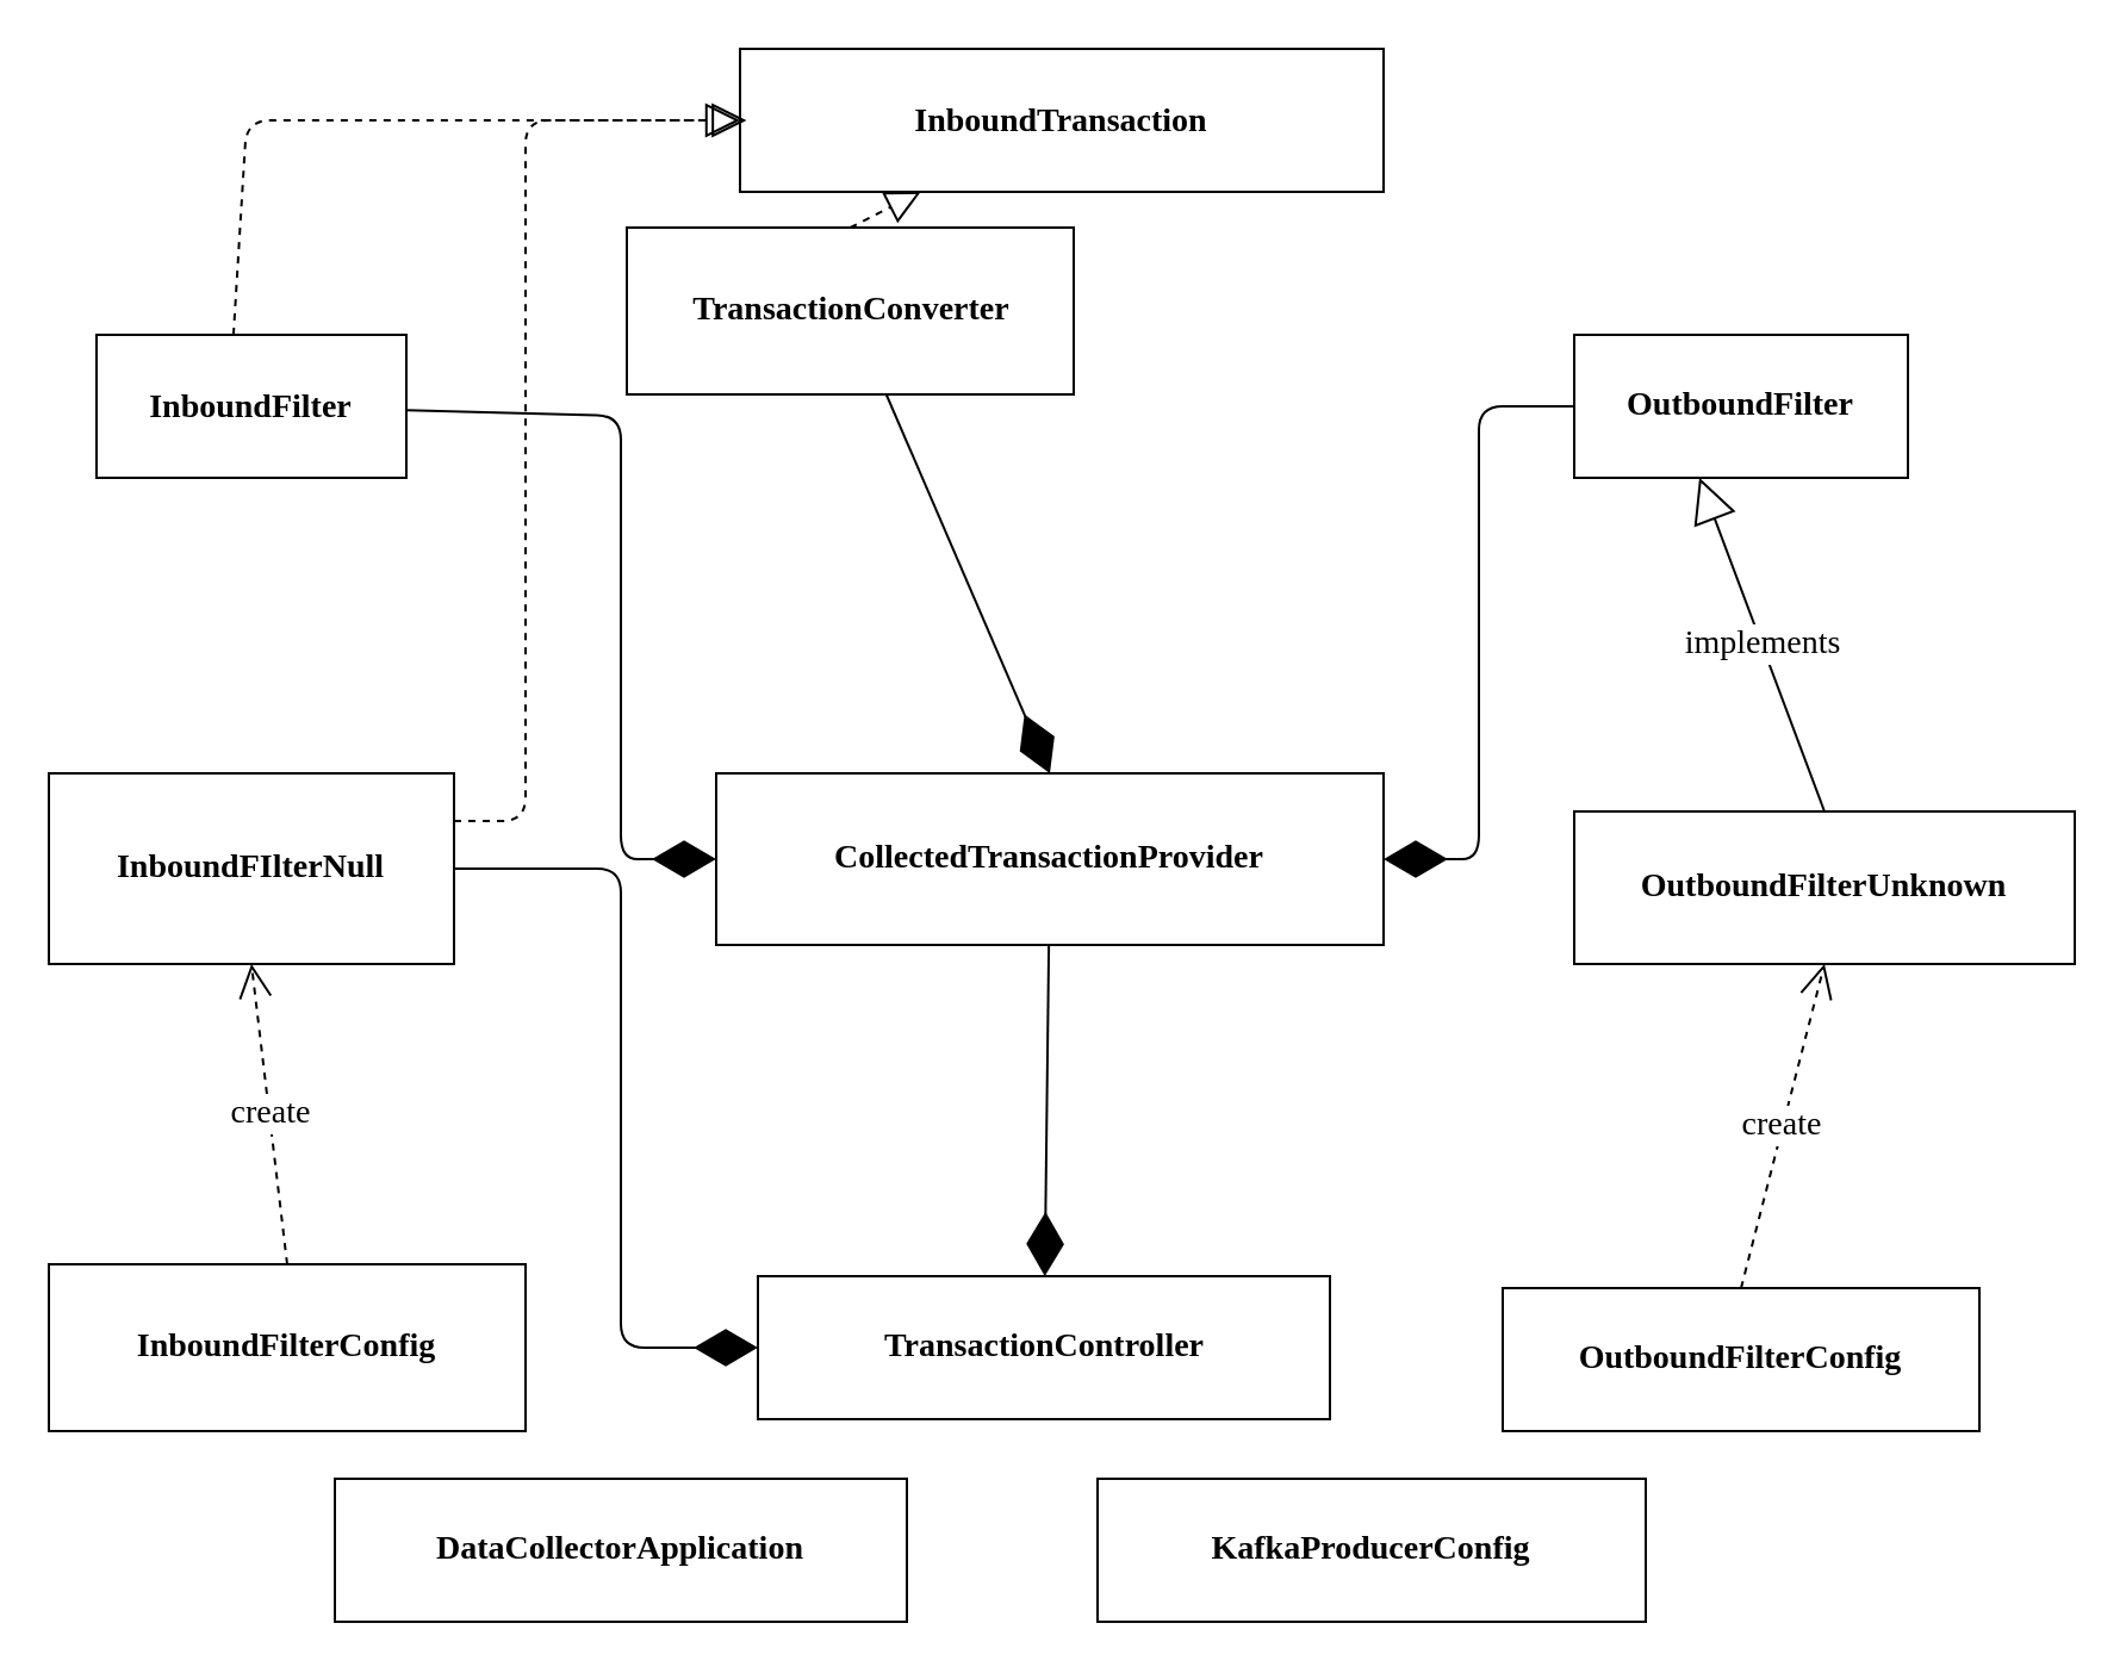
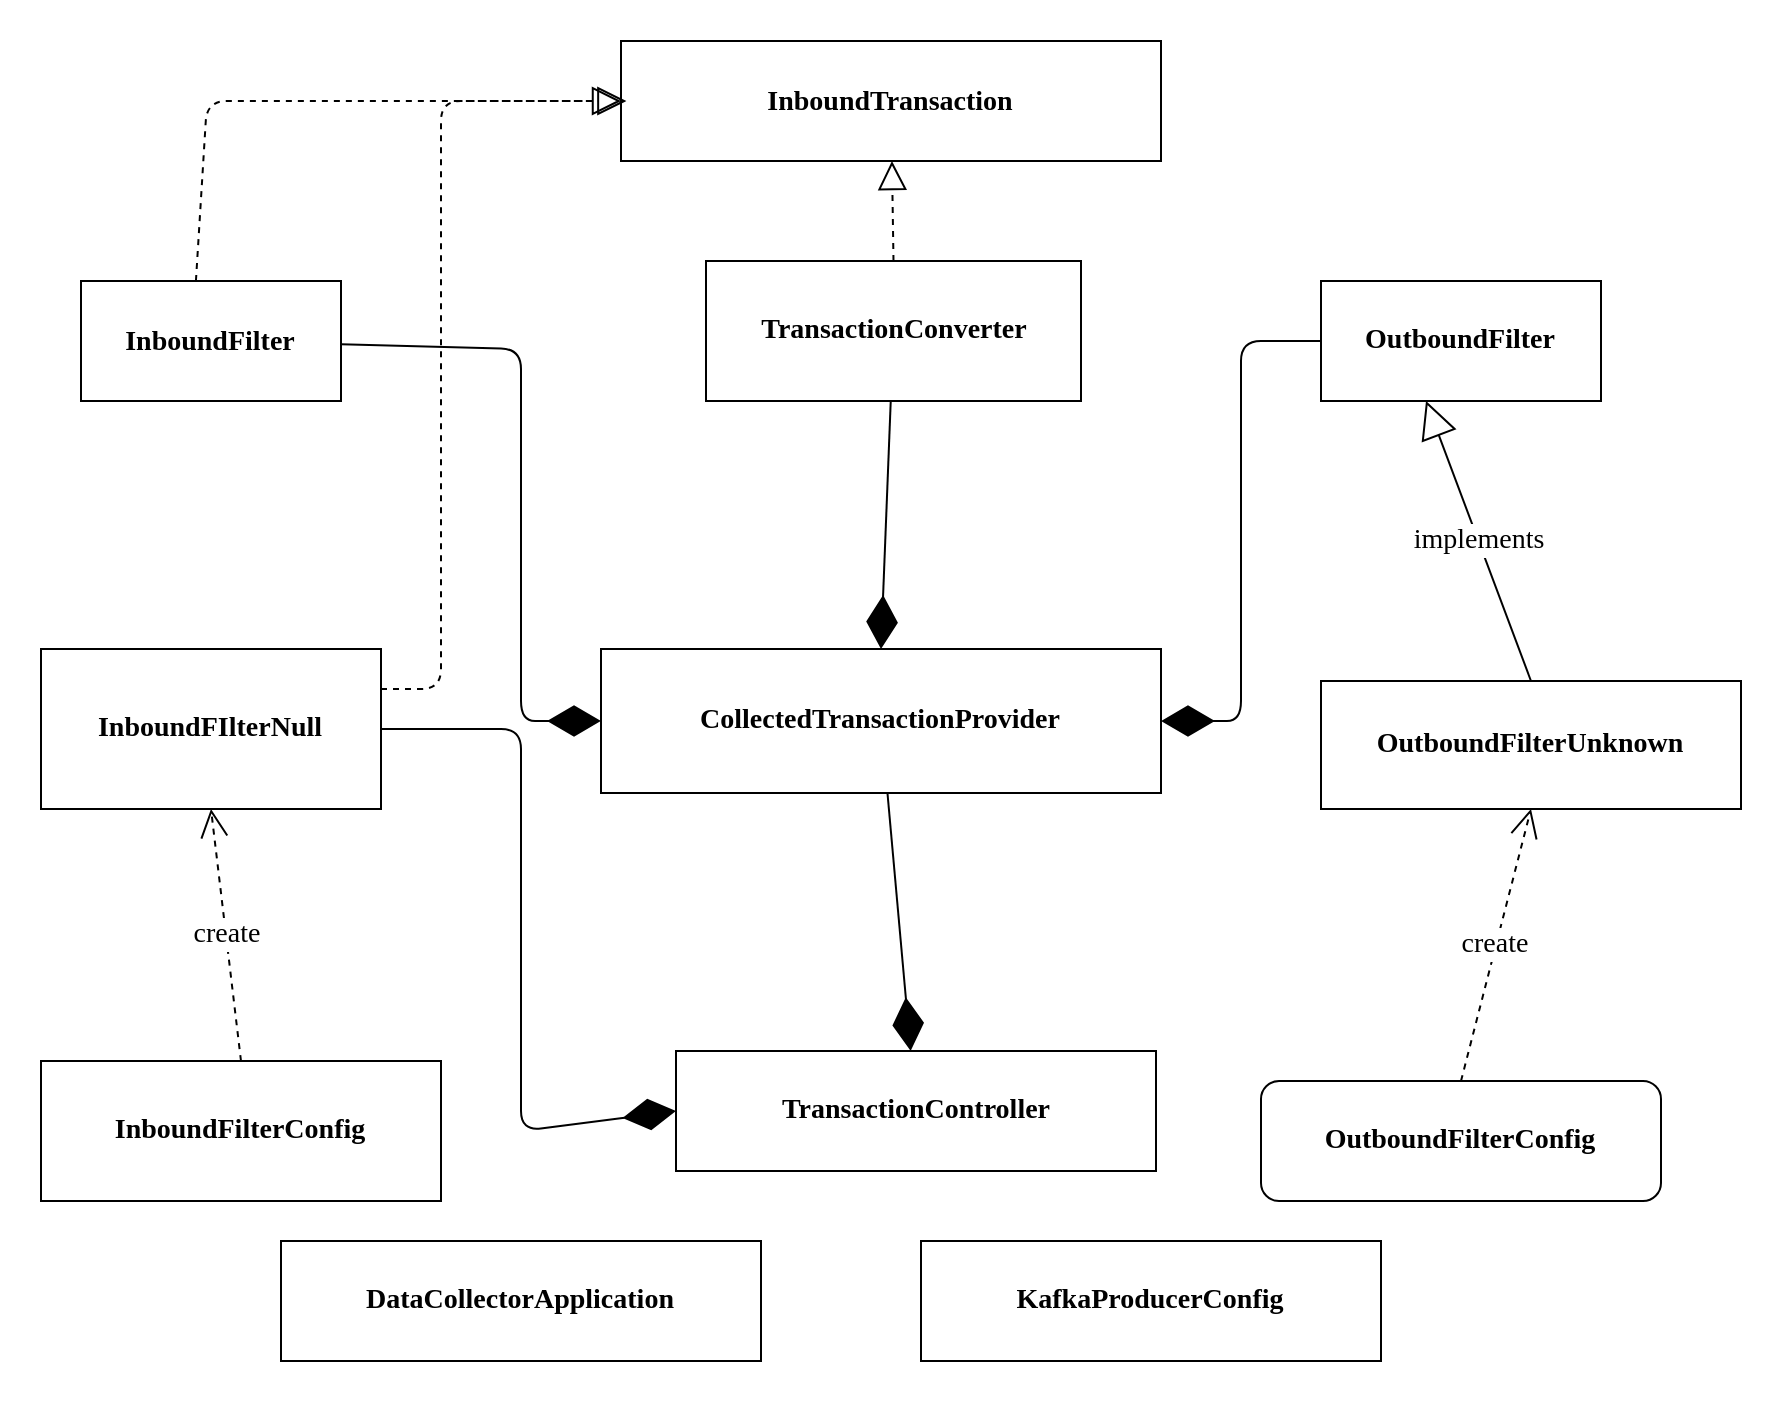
  <mxCell id="0" />
  <mxCell id="1" parent="0" />
  <mxCell id="2" value="&lt;p style=&quot;margin: 4px 0px 0px; font-size: 14px;&quot;&gt;&lt;font data-font-src=&quot;https://fonts.googleapis.com/css?family=Fira+Code&quot; style=&quot;font-size: 14px;&quot; face=&quot;Fira Code&quot;&gt;&lt;br style=&quot;font-size: 14px;&quot;&gt;&lt;span style=&quot;font-size: 14px;&quot;&gt;InboundTransaction&lt;/span&gt;&lt;/font&gt;&lt;/p&gt;" style="verticalAlign=middle;align=center;overflow=fill;fontSize=14;fontFamily=Helvetica;html=1;fontStyle=1" vertex="1" parent="1"><mxGeometry x="310" y="20" width="270" height="60" as="geometry" /></mxCell>
  <mxCell id="3" value="&lt;font face=&quot;Fira Code&quot; data-font-src=&quot;https://fonts.googleapis.com/css?family=Fira+Code&quot; style=&quot;font-size: 14px;&quot;&gt;InboundFilter&lt;/font&gt;" style="rounded=0;whiteSpace=wrap;html=1;fontSize=14;fontStyle=1" vertex="1" parent="1"><mxGeometry x="40" y="140" width="130" height="60" as="geometry" /></mxCell>
- <mxCell id="4" value="TransactionConverter" style="rounded=0;whiteSpace=wrap;html=1;fontSize=14;fontFamily=Fira Code;fontSource=https%3A%2F%2Ffonts.googleapis.com%2Fcss%3Ffamily%3DFira%2BCode;fontStyle=1" vertex="1" parent="1"><mxGeometry x="262.5" y="95" width="187.5" height="70" as="geometry" /></mxCell>
+ <mxCell id="4" value="TransactionConverter" style="rounded=0;whiteSpace=wrap;html=1;fontSize=14;fontFamily=Fira Code;fontSource=https%3A%2F%2Ffonts.googleapis.com%2Fcss%3Ffamily%3DFira%2BCode;fontStyle=1" vertex="1" parent="1"><mxGeometry x="352.5" y="130" width="187.5" height="70" as="geometry" /></mxCell>
  <mxCell id="5" value="&lt;b style=&quot;font-size: 14px;&quot;&gt;OutboundFilter&lt;/b&gt;" style="rounded=0;whiteSpace=wrap;html=1;fontFamily=Fira Code;fontSource=https%3A%2F%2Ffonts.googleapis.com%2Fcss%3Ffamily%3DFira%2BCode;fontSize=14;" vertex="1" parent="1"><mxGeometry x="660" y="140" width="140" height="60" as="geometry" /></mxCell>
  <mxCell id="6" value="InboundFIlterNull" style="rounded=0;whiteSpace=wrap;html=1;fontFamily=Fira Code;fontSource=https%3A%2F%2Ffonts.googleapis.com%2Fcss%3Ffamily%3DFira%2BCode;fontSize=14;fontStyle=1" vertex="1" parent="1"><mxGeometry x="20" y="324" width="170" height="80" as="geometry" /></mxCell>
  <mxCell id="7" value="CollectedTransactionProvider" style="rounded=0;whiteSpace=wrap;html=1;fontFamily=Fira Code;fontSource=https%3A%2F%2Ffonts.googleapis.com%2Fcss%3Ffamily%3DFira%2BCode;fontSize=14;fontStyle=1" vertex="1" parent="1"><mxGeometry x="300" y="324" width="280" height="72" as="geometry" /></mxCell>
  <mxCell id="8" value="OutboundFilterUnknown" style="rounded=0;whiteSpace=wrap;html=1;fontFamily=Fira Code;fontSource=https%3A%2F%2Ffonts.googleapis.com%2Fcss%3Ffamily%3DFira%2BCode;fontSize=14;fontStyle=1" vertex="1" parent="1"><mxGeometry x="660" y="340" width="210" height="64" as="geometry" /></mxCell>
  <mxCell id="9" value="InboundFilterConfig" style="rounded=0;whiteSpace=wrap;html=1;fontFamily=Fira Code;fontSource=https%3A%2F%2Ffonts.googleapis.com%2Fcss%3Ffamily%3DFira%2BCode;fontSize=14;fontStyle=1" vertex="1" parent="1"><mxGeometry x="20" y="530" width="200" height="70" as="geometry" /></mxCell>
- <mxCell id="10" value="TransactionController" style="rounded=0;whiteSpace=wrap;html=1;fontFamily=Fira Code;fontSource=https%3A%2F%2Ffonts.googleapis.com%2Fcss%3Ffamily%3DFira%2BCode;fontSize=14;fontStyle=1" vertex="1" parent="1"><mxGeometry x="317.5" y="535" width="240" height="60" as="geometry" /></mxCell>
- <mxCell id="11" value="OutboundFilterConfig" style="rounded=0;whiteSpace=wrap;html=1;fontFamily=Fira Code;fontSource=https%3A%2F%2Ffonts.googleapis.com%2Fcss%3Ffamily%3DFira%2BCode;fontSize=14;fontStyle=1" vertex="1" parent="1"><mxGeometry x="630" y="540" width="200" height="60" as="geometry" /></mxCell>
+ <mxCell id="10" value="TransactionController" style="rounded=0;whiteSpace=wrap;html=1;fontFamily=Fira Code;fontSource=https%3A%2F%2Ffonts.googleapis.com%2Fcss%3Ffamily%3DFira%2BCode;fontSize=14;fontStyle=1" vertex="1" parent="1"><mxGeometry x="337.5" y="525" width="240" height="60" as="geometry" /></mxCell>
+ <mxCell id="11" value="OutboundFilterConfig" style="whiteSpace=wrap;html=1;fontFamily=Fira Code;fontSource=https%3A%2F%2Ffonts.googleapis.com%2Fcss%3Ffamily%3DFira%2BCode;fontSize=14;fontStyle=1;rounded=1;" vertex="1" parent="1"><mxGeometry x="630" y="540" width="200" height="60" as="geometry" /></mxCell>
  <mxCell id="12" value="DataCollectorApplication" style="rounded=0;whiteSpace=wrap;html=1;fontFamily=Fira Code;fontSource=https%3A%2F%2Ffonts.googleapis.com%2Fcss%3Ffamily%3DFira%2BCode;fontSize=14;fontStyle=1" vertex="1" parent="1"><mxGeometry x="140" y="620" width="240" height="60" as="geometry" /></mxCell>
  <mxCell id="13" value="KafkaProducerConfig" style="rounded=0;whiteSpace=wrap;html=1;fontFamily=Fira Code;fontSource=https%3A%2F%2Ffonts.googleapis.com%2Fcss%3Ffamily%3DFira%2BCode;fontSize=14;fontStyle=1" vertex="1" parent="1"><mxGeometry x="460" y="620" width="230" height="60" as="geometry" /></mxCell>
  <mxCell id="14" value="create" style="endArrow=open;endSize=12;dashed=1;html=1;fontFamily=Fira Code;fontSource=https%3A%2F%2Ffonts.googleapis.com%2Fcss%3Ffamily%3DFira%2BCode;fontSize=14;exitX=0.5;exitY=0;exitDx=0;exitDy=0;entryX=0.5;entryY=1;entryDx=0;entryDy=0;" edge="1" parent="1" source="11" target="8"><mxGeometry width="160" relative="1" as="geometry"><mxPoint x="680" y="500" as="sourcePoint" /><mxPoint x="770" y="450" as="targetPoint" /></mxGeometry></mxCell>
  <mxCell id="15" value="implements" style="endArrow=block;endSize=16;endFill=0;html=1;fontFamily=Fira Code;fontSource=https%3A%2F%2Ffonts.googleapis.com%2Fcss%3Ffamily%3DFira%2BCode;fontSize=14;entryX=0.375;entryY=1;entryDx=0;entryDy=0;entryPerimeter=0;exitX=0.5;exitY=0;exitDx=0;exitDy=0;" edge="1" parent="1" source="8" target="5"><mxGeometry width="160" relative="1" as="geometry"><mxPoint x="350" y="420" as="sourcePoint" /><mxPoint x="510" y="420" as="targetPoint" /></mxGeometry></mxCell>
  <mxCell id="16" value="" style="endArrow=block;dashed=1;endFill=0;endSize=12;html=1;fontFamily=Fira Code;fontSource=https%3A%2F%2Ffonts.googleapis.com%2Fcss%3Ffamily%3DFira%2BCode;fontSize=14;entryX=0.01;entryY=0.5;entryDx=0;entryDy=0;exitX=0.442;exitY=0;exitDx=0;exitDy=0;exitPerimeter=0;entryPerimeter=0;" edge="1" parent="1" source="3" target="2"><mxGeometry width="160" relative="1" as="geometry"><mxPoint x="200" y="120" as="sourcePoint" /><mxPoint x="360" y="120" as="targetPoint" /><Array as="points"><mxPoint x="103" y="50" /></Array></mxGeometry></mxCell>
  <mxCell id="17" value="" style="endArrow=block;dashed=1;endFill=0;endSize=12;html=1;fontFamily=Fira Code;fontSource=https%3A%2F%2Ffonts.googleapis.com%2Fcss%3Ffamily%3DFira%2BCode;fontSize=14;exitX=0.5;exitY=0;exitDx=0;exitDy=0;" edge="1" parent="1" source="4" target="2"><mxGeometry width="160" relative="1" as="geometry"><mxPoint x="450" y="110" as="sourcePoint" /><mxPoint x="444" y="110" as="targetPoint" /></mxGeometry></mxCell>
  <mxCell id="18" value="" style="endArrow=block;dashed=1;endFill=0;endSize=12;html=1;fontFamily=Fira Code;fontSource=https%3A%2F%2Ffonts.googleapis.com%2Fcss%3Ffamily%3DFira%2BCode;fontSize=14;exitX=1;exitY=0.25;exitDx=0;exitDy=0;" edge="1" parent="1" source="6" target="2"><mxGeometry width="160" relative="1" as="geometry"><mxPoint x="210" y="190" as="sourcePoint" /><mxPoint x="290" y="70" as="targetPoint" /><Array as="points"><mxPoint x="220" y="344" /><mxPoint x="220" y="50" /></Array></mxGeometry></mxCell>
  <mxCell id="19" value="create" style="endArrow=open;endSize=12;dashed=1;html=1;fontFamily=Fira Code;fontSource=https%3A%2F%2Ffonts.googleapis.com%2Fcss%3Ffamily%3DFira%2BCode;fontSize=14;exitX=0.5;exitY=0;exitDx=0;exitDy=0;entryX=0.5;entryY=1;entryDx=0;entryDy=0;" edge="1" parent="1" source="9" target="6"><mxGeometry width="160" relative="1" as="geometry"><mxPoint x="130" y="480" as="sourcePoint" /><mxPoint x="105" y="460" as="targetPoint" /></mxGeometry></mxCell>
  <mxCell id="20" value="" style="endArrow=diamondThin;endFill=1;endSize=24;html=1;fontFamily=Fira Code;fontSource=https%3A%2F%2Ffonts.googleapis.com%2Fcss%3Ffamily%3DFira%2BCode;fontSize=14;entryX=0.5;entryY=0;entryDx=0;entryDy=0;" edge="1" parent="1" source="4" target="7"><mxGeometry width="160" relative="1" as="geometry"><mxPoint x="310" y="220" as="sourcePoint" /><mxPoint x="470" y="220" as="targetPoint" /></mxGeometry></mxCell>
  <mxCell id="21" value="" style="endArrow=diamondThin;endFill=1;endSize=24;html=1;fontFamily=Fira Code;fontSource=https%3A%2F%2Ffonts.googleapis.com%2Fcss%3Ffamily%3DFira%2BCode;fontSize=14;entryX=1;entryY=0.5;entryDx=0;entryDy=0;exitX=0;exitY=0.5;exitDx=0;exitDy=0;" edge="1" parent="1" source="5" target="7"><mxGeometry width="160" relative="1" as="geometry"><mxPoint x="640" y="110" as="sourcePoint" /><mxPoint x="540" y="290" as="targetPoint" /><Array as="points"><mxPoint x="620" y="170" /><mxPoint x="620" y="360" /></Array></mxGeometry></mxCell>
  <mxCell id="22" value="" style="endArrow=diamondThin;endFill=1;endSize=24;html=1;fontFamily=Fira Code;fontSource=https%3A%2F%2Ffonts.googleapis.com%2Fcss%3Ffamily%3DFira%2BCode;fontSize=14;entryX=0;entryY=0.5;entryDx=0;entryDy=0;" edge="1" parent="1" source="3" target="7"><mxGeometry width="160" relative="1" as="geometry"><mxPoint x="330" y="260" as="sourcePoint" /><mxPoint x="400" y="300" as="targetPoint" /><Array as="points"><mxPoint x="260" y="174" /><mxPoint x="260" y="360" /></Array></mxGeometry></mxCell>
  <mxCell id="23" value="" style="endArrow=diamondThin;endFill=1;endSize=24;html=1;fontFamily=Fira Code;fontSource=https%3A%2F%2Ffonts.googleapis.com%2Fcss%3Ffamily%3DFira%2BCode;fontSize=14;" edge="1" parent="1" source="7" target="10"><mxGeometry width="160" relative="1" as="geometry"><mxPoint x="500" y="420" as="sourcePoint" /><mxPoint x="440" y="550" as="targetPoint" /></mxGeometry></mxCell>
  <mxCell id="24" value="" style="endArrow=diamondThin;endFill=1;endSize=24;html=1;fontFamily=Fira Code;fontSource=https%3A%2F%2Ffonts.googleapis.com%2Fcss%3Ffamily%3DFira%2BCode;fontSize=14;entryX=0;entryY=0.5;entryDx=0;entryDy=0;exitX=1;exitY=0.5;exitDx=0;exitDy=0;" edge="1" parent="1" source="6" target="10"><mxGeometry width="160" relative="1" as="geometry"><mxPoint x="220" y="430" as="sourcePoint" /><mxPoint x="170" y="550" as="targetPoint" /><Array as="points"><mxPoint x="260" y="364" /><mxPoint x="260" y="565" /></Array></mxGeometry></mxCell>
